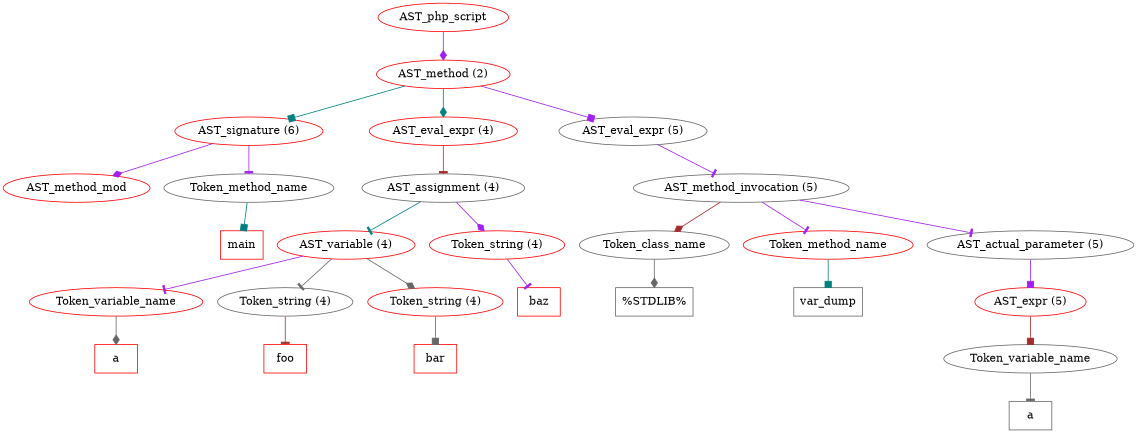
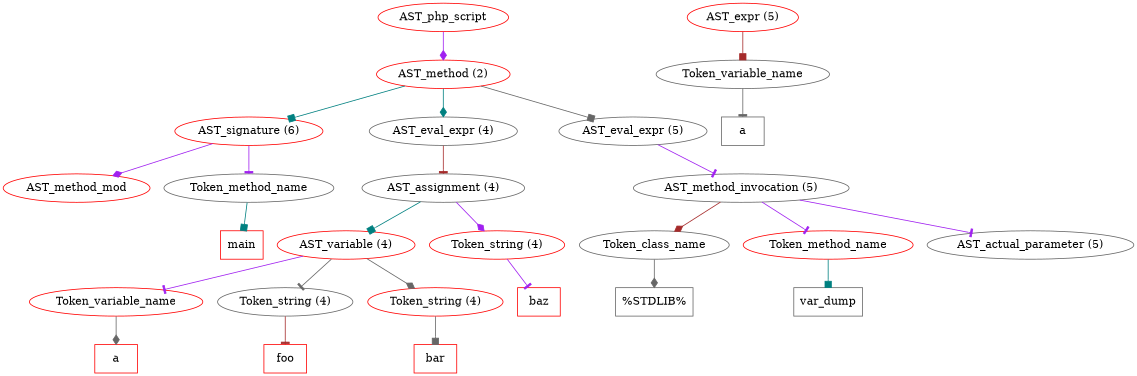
  digraph {
    node [color=red]
    edge [arrowhead=tee color=purple]
    n1 [label=AST_php_script]
    n2 [label="AST_method (2)"]
    n3 [label="AST_signature (6)"]
-   n4 [label="AST_eval_expr (4)"]
+   n4 [color=gray40 label="AST_eval_expr (4)"]
    n5 [color=gray40 label="AST_eval_expr (5)"]
    n6 [label=AST_method_mod]
    n7 [color=gray40 label=Token_method_name]
    n8 [color=gray40 label="AST_assignment (4)"]
    n9 [color=gray40 label="AST_method_invocation (5)"]
    n10 [label=main shape=box]
    n11 [label="AST_variable (4)"]
    n12 [label="Token_string (4)"]
    n13 [label=Token_variable_name]
    n14 [color=gray40 label="Token_string (4)"]
    n15 [label="Token_string (4)"]
    n16 [label=baz shape=box]
    n17 [label=a shape=box]
    n18 [label=foo shape=box]
    n19 [label=bar shape=box]
    n20 [color=gray40 label=Token_class_name]
    n21 [label=Token_method_name]
    n22 [color=gray40 label="AST_actual_parameter (5)"]
    n23 [color=gray40 label="%STDLIB%" shape=box]
    n24 [color=gray40 label=var_dump shape=box]
    n25 [label="AST_expr (5)"]
    n26 [color=gray40 label=Token_variable_name]
    n27 [color=gray40 label=a shape=box]
    n1 -> n2 [arrowhead=diamond]
    n2 -> n3 [arrowhead=box color=teal]
    n2 -> n4 [arrowhead=diamond color=teal]
-   n2 -> n5 [arrowhead=box]
+   n2 -> n5 [arrowhead=box color=gray40]
    n3 -> n6 [arrowhead=diamond]
    n3 -> n7
    n4 -> n8 [color=brown]
    n5 -> n9
    n7 -> n10 [arrowhead=box color=teal]
-   n8 -> n11 [color=teal]
+   n8 -> n11 [arrowhead=box color=teal]
    n8 -> n12 [arrowhead=diamond]
    n9 -> n20 [arrowhead=diamond color=brown]
    n9 -> n21
    n9 -> n22
    n11 -> n13
    n11 -> n14 [color=gray40]
    n11 -> n15 [arrowhead=diamond color=gray40]
    n12 -> n16
    n13 -> n17 [arrowhead=diamond color=gray40]
    n14 -> n18 [color=brown]
    n15 -> n19 [arrowhead=box color=gray40]
    n20 -> n23 [arrowhead=diamond color=gray40]
    n21 -> n24 [arrowhead=box color=teal]
-   n22 -> n25 [arrowhead=box]
    n25 -> n26 [arrowhead=box color=brown]
    n26 -> n27 [color=gray40]
  }
